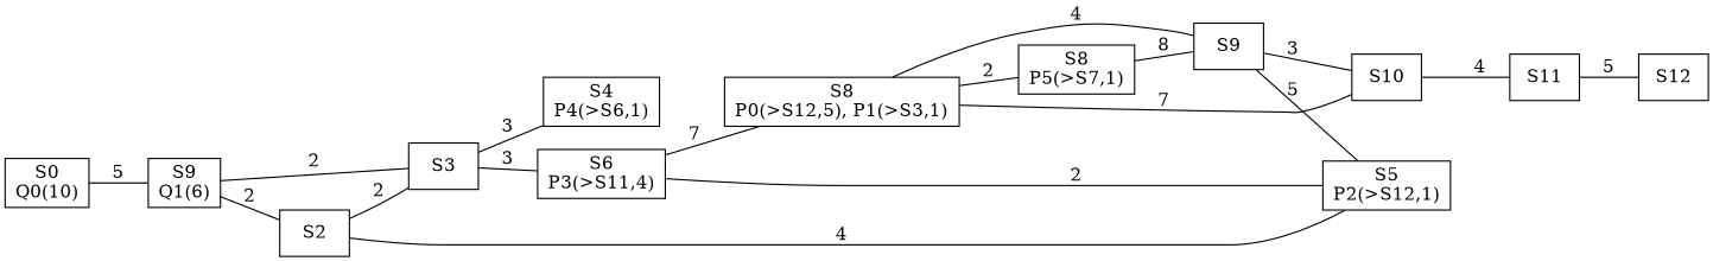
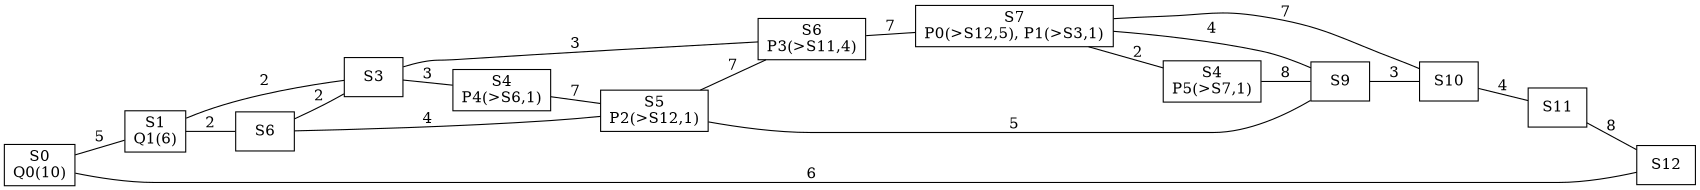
  graph {
    rankdir=LR
    node [shape=rect]
    n1 [label="S0\nQ0(10)"]
-   n2 [label="S9\nQ1(6)"]
-   n3 [label=S2]
+   n2 [label="S1\nQ1(6)"]
+   n3 [label=S6]
    n4 [label=S3]
    n5 [label="S5\nP2(>S12,1)"]
    n6 [label="S4\nP4(>S6,1)"]
    n7 [label="S6\nP3(>S11,4)"]
-   n8 [label="S8\nP0(>S12,5), P1(>S3,1)"]
-   n9 [label="S8\nP5(>S7,1)"]
+   n8 [label="S7\nP0(>S12,5), P1(>S3,1)"]
+   n9 [label="S4\nP5(>S7,1)"]
    n10 [label=S9]
    n11 [label=S10]
    n12 [label=S11]
    n13 [label=S12]
    n1 -- n2 [label=5]
    n2 -- n3 [label=2]
    n2 -- n4 [label=2]
    n3 -- n4 [label=2]
    n3 -- n5 [label=4]
    n4 -- n6 [label=3]
    n4 -- n7 [label=3]
-   n5 -- n7 [label=2]
+   n5 -- n7 [label=7]
+   n6 -- n5 [label=7]
    n7 -- n8 [label=7]
    n8 -- n9 [label=2]
    n8 -- n10 [label=4]
    n8 -- n11 [label=7]
    n9 -- n10 [label=8]
    n10 -- n5 [label=5]
    n10 -- n11 [label=3]
    n11 -- n12 [label=4]
-   n12 -- n13 [label=5]
+   n12 -- n13 [label=8]
+   n13 -- n1 [label=6]
  }
